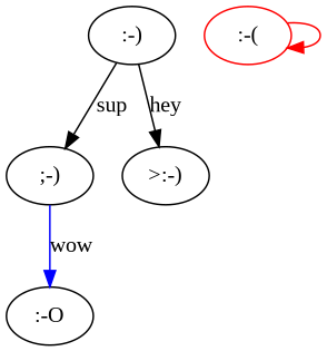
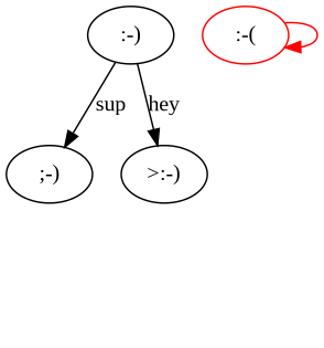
  digraph {
    fontname="Liberation Serif"
    node [fontname="Liberation Serif"]
    edge [fontname="Liberation Serif"]
    ":-)"
    ";-)"
    ">:-)"
-   ":-O"
    ":-(" [color=red]
    ":-)" -> ";-)" [label=sup]
    ":-)" -> ">:-)" [label=hey]
-   ";-)" -> ":-O" [color=blue label=wow]
    ":-(" -> ":-(" [color=red]
  }
